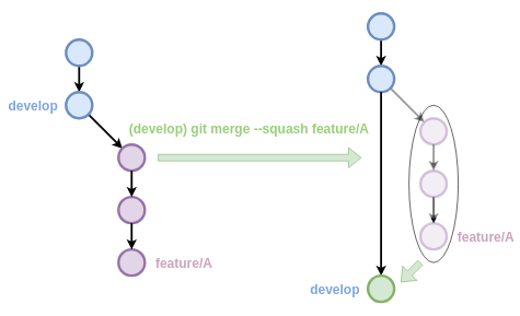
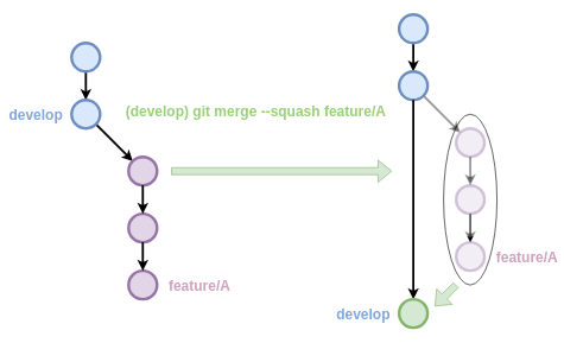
  <mxCell id="0" />
  <mxCell id="1" parent="0" />
  <mxCell id="2" value="" style="shape=flexArrow;endArrow=classic;html=1;rounded=0;fillColor=#d5e8d4;strokeColor=#82b366;" parent="1" edge="1"><mxGeometry width="50" height="50" relative="1" as="geometry"><mxPoint x="240" y="240" as="sourcePoint" /><mxPoint x="550" y="240" as="targetPoint" /></mxGeometry></mxCell>
- <mxCell id="3" value="&lt;font size=&quot;1&quot; color=&quot;#97d077&quot; style=&quot;&quot;&gt;&lt;b style=&quot;font-size: 20px;&quot;&gt;(&lt;/b&gt;&lt;/font&gt;&lt;b style=&quot;color: rgb(151, 208, 119); font-size: 20px;&quot;&gt;develop&lt;/b&gt;&lt;font size=&quot;1&quot; color=&quot;#97d077&quot; style=&quot;&quot;&gt;&lt;b style=&quot;font-size: 20px;&quot;&gt;) git merge --squash feature/A&lt;/b&gt;&lt;/font&gt;" style="text;html=1;align=center;verticalAlign=middle;whiteSpace=wrap;rounded=0;" parent="1" vertex="1"><mxGeometry x="194" y="180" width="370" height="30" as="geometry" /></mxCell>
+ <mxCell id="3" value="&lt;font size=&quot;1&quot; color=&quot;#97d077&quot; style=&quot;&quot;&gt;&lt;b style=&quot;font-size: 20px;&quot;&gt;(&lt;/b&gt;&lt;/font&gt;&lt;b style=&quot;color: rgb(151, 208, 119); font-size: 20px;&quot;&gt;develop&lt;/b&gt;&lt;font size=&quot;1&quot; color=&quot;#97d077&quot; style=&quot;&quot;&gt;&lt;b style=&quot;font-size: 20px;&quot;&gt;) git merge --squash feature/A&lt;/b&gt;&lt;/font&gt;" style="text;html=1;align=center;verticalAlign=middle;whiteSpace=wrap;rounded=0;" parent="1" vertex="1"><mxGeometry x="174" y="140" width="370" height="30" as="geometry" /></mxCell>
  <mxCell id="4" value="" style="edgeStyle=orthogonalEdgeStyle;rounded=0;orthogonalLoop=1;jettySize=auto;html=1;strokeWidth=3;" parent="1" source="5" target="8" edge="1"><mxGeometry relative="1" as="geometry" /></mxCell>
  <mxCell id="5" value="" style="ellipse;whiteSpace=wrap;html=1;fillColor=#dae8fc;strokeColor=#6c8ebf;strokeWidth=4;" parent="1" vertex="1"><mxGeometry x="100" y="60" width="40" height="40" as="geometry" /></mxCell>
  <mxCell id="6" value="&lt;b style=&quot;color: rgb(126, 166, 224); font-size: 20px;&quot;&gt;develop&lt;/b&gt;" style="text;html=1;align=center;verticalAlign=middle;whiteSpace=wrap;rounded=0;" parent="1" vertex="1"><mxGeometry x="20" y="145" width="60" height="30" as="geometry" /></mxCell>
  <mxCell id="7" style="rounded=0;orthogonalLoop=1;jettySize=auto;html=1;strokeWidth=3;" parent="1" source="8" target="9" edge="1"><mxGeometry relative="1" as="geometry" /></mxCell>
  <mxCell id="8" value="" style="ellipse;whiteSpace=wrap;html=1;fillColor=#dae8fc;strokeColor=#6c8ebf;strokeWidth=4;" parent="1" vertex="1"><mxGeometry x="100" y="140" width="40" height="40" as="geometry" /></mxCell>
  <mxCell id="9" value="" style="ellipse;whiteSpace=wrap;html=1;fillColor=#e1d5e7;strokeColor=#9673a6;strokeWidth=4;" parent="1" vertex="1"><mxGeometry x="180" y="220" width="40" height="40" as="geometry" /></mxCell>
  <mxCell id="10" value="" style="ellipse;whiteSpace=wrap;html=1;fillColor=#e1d5e7;strokeColor=#9673a6;strokeWidth=4;" parent="1" vertex="1"><mxGeometry x="180" y="300" width="40" height="40" as="geometry" /></mxCell>
  <mxCell id="11" style="rounded=0;orthogonalLoop=1;jettySize=auto;html=1;strokeWidth=3;" parent="1" source="9" target="10" edge="1"><mxGeometry relative="1" as="geometry"><mxPoint x="144" y="184" as="sourcePoint" /><mxPoint x="196" y="236" as="targetPoint" /></mxGeometry></mxCell>
  <mxCell id="12" value="" style="ellipse;whiteSpace=wrap;html=1;fillColor=#e1d5e7;strokeColor=#9673a6;strokeWidth=4;" parent="1" vertex="1"><mxGeometry x="180" y="380" width="40" height="40" as="geometry" /></mxCell>
  <mxCell id="13" style="rounded=0;orthogonalLoop=1;jettySize=auto;html=1;strokeWidth=3;" parent="1" source="10" target="12" edge="1"><mxGeometry relative="1" as="geometry"><mxPoint x="210" y="270" as="sourcePoint" /><mxPoint x="300" y="320" as="targetPoint" /></mxGeometry></mxCell>
  <mxCell id="14" value="&lt;font color=&quot;#cda2be&quot; size=&quot;1&quot;&gt;&lt;b style=&quot;font-size: 20px;&quot;&gt;feature/A&lt;/b&gt;&lt;/font&gt;" style="text;html=1;align=center;verticalAlign=middle;whiteSpace=wrap;rounded=0;" parent="1" vertex="1"><mxGeometry x="250" y="385" width="60" height="30" as="geometry" /></mxCell>
  <mxCell id="15" value="" style="ellipse;whiteSpace=wrap;html=1;fillColor=none;" parent="1" vertex="1"><mxGeometry x="622.5" y="160" width="75" height="240" as="geometry" /></mxCell>
  <mxCell id="16" value="" style="edgeStyle=orthogonalEdgeStyle;rounded=0;orthogonalLoop=1;jettySize=auto;html=1;strokeWidth=3;" parent="1" source="17" target="20" edge="1"><mxGeometry relative="1" as="geometry" /></mxCell>
  <mxCell id="17" value="" style="ellipse;whiteSpace=wrap;html=1;fillColor=#dae8fc;strokeColor=#6c8ebf;strokeWidth=4;" parent="1" vertex="1"><mxGeometry x="560" y="20" width="40" height="40" as="geometry" /></mxCell>
  <mxCell id="18" value="&lt;b style=&quot;color: rgb(126, 166, 224); font-size: 20px;&quot;&gt;develop&lt;/b&gt;" style="text;html=1;align=center;verticalAlign=middle;whiteSpace=wrap;rounded=0;" parent="1" vertex="1"><mxGeometry x="480" y="425" width="60" height="30" as="geometry" /></mxCell>
  <mxCell id="19" style="rounded=0;orthogonalLoop=1;jettySize=auto;html=1;strokeWidth=3;opacity=40;" parent="1" source="20" target="21" edge="1"><mxGeometry relative="1" as="geometry" /></mxCell>
  <mxCell id="20" value="" style="ellipse;whiteSpace=wrap;html=1;fillColor=#dae8fc;strokeColor=#6c8ebf;strokeWidth=4;" parent="1" vertex="1"><mxGeometry x="560" y="100" width="40" height="40" as="geometry" /></mxCell>
  <mxCell id="21" value="" style="ellipse;whiteSpace=wrap;html=1;fillColor=#e1d5e7;strokeColor=#9673a6;strokeWidth=4;opacity=40;" parent="1" vertex="1"><mxGeometry x="640" y="180" width="40" height="40" as="geometry" /></mxCell>
  <mxCell id="22" value="" style="edgeStyle=orthogonalEdgeStyle;rounded=0;orthogonalLoop=1;jettySize=auto;html=1;" parent="1" source="23" target="26" edge="1"><mxGeometry relative="1" as="geometry" /></mxCell>
  <mxCell id="23" value="" style="ellipse;whiteSpace=wrap;html=1;fillColor=#e1d5e7;strokeColor=#9673a6;strokeWidth=4;opacity=40;" parent="1" vertex="1"><mxGeometry x="640" y="260" width="40" height="40" as="geometry" /></mxCell>
  <mxCell id="24" style="rounded=0;orthogonalLoop=1;jettySize=auto;html=1;strokeWidth=3;opacity=40;" parent="1" source="21" target="23" edge="1"><mxGeometry relative="1" as="geometry"><mxPoint x="604" y="144" as="sourcePoint" /><mxPoint x="656" y="196" as="targetPoint" /></mxGeometry></mxCell>
  <mxCell id="25" style="rounded=0;orthogonalLoop=1;jettySize=auto;html=1;strokeWidth=3;" parent="1" source="20" target="29" edge="1"><mxGeometry relative="1" as="geometry"><mxPoint x="670" y="230" as="sourcePoint" /><mxPoint x="580" y="260" as="targetPoint" /></mxGeometry></mxCell>
  <mxCell id="26" value="" style="ellipse;whiteSpace=wrap;html=1;fillColor=#e1d5e7;strokeColor=#9673a6;strokeWidth=4;opacity=40;" parent="1" vertex="1"><mxGeometry x="640" y="340" width="40" height="40" as="geometry" /></mxCell>
  <mxCell id="27" style="rounded=0;orthogonalLoop=1;jettySize=auto;html=1;strokeWidth=3;opacity=40;" parent="1" source="23" target="26" edge="1"><mxGeometry relative="1" as="geometry"><mxPoint x="670" y="230" as="sourcePoint" /><mxPoint x="760" y="280" as="targetPoint" /></mxGeometry></mxCell>
  <mxCell id="28" value="&lt;font color=&quot;#cda2be&quot; size=&quot;1&quot;&gt;&lt;b style=&quot;font-size: 20px;&quot;&gt;feature/A&lt;/b&gt;&lt;/font&gt;" style="text;html=1;align=center;verticalAlign=middle;whiteSpace=wrap;rounded=0;opacity=40;" parent="1" vertex="1"><mxGeometry x="710" y="345" width="60" height="30" as="geometry" /></mxCell>
  <mxCell id="29" value="" style="ellipse;whiteSpace=wrap;html=1;fillColor=#d5e8d4;strokeColor=#82b366;strokeWidth=4;" parent="1" vertex="1"><mxGeometry x="560" y="420" width="40" height="40" as="geometry" /></mxCell>
  <mxCell id="30" value="" style="shape=flexArrow;endArrow=classic;html=1;rounded=0;fillColor=#d5e8d4;strokeColor=#82b366;" parent="1" edge="1"><mxGeometry width="50" height="50" relative="1" as="geometry"><mxPoint x="640" y="400" as="sourcePoint" /><mxPoint x="610" y="430" as="targetPoint" /></mxGeometry></mxCell>
